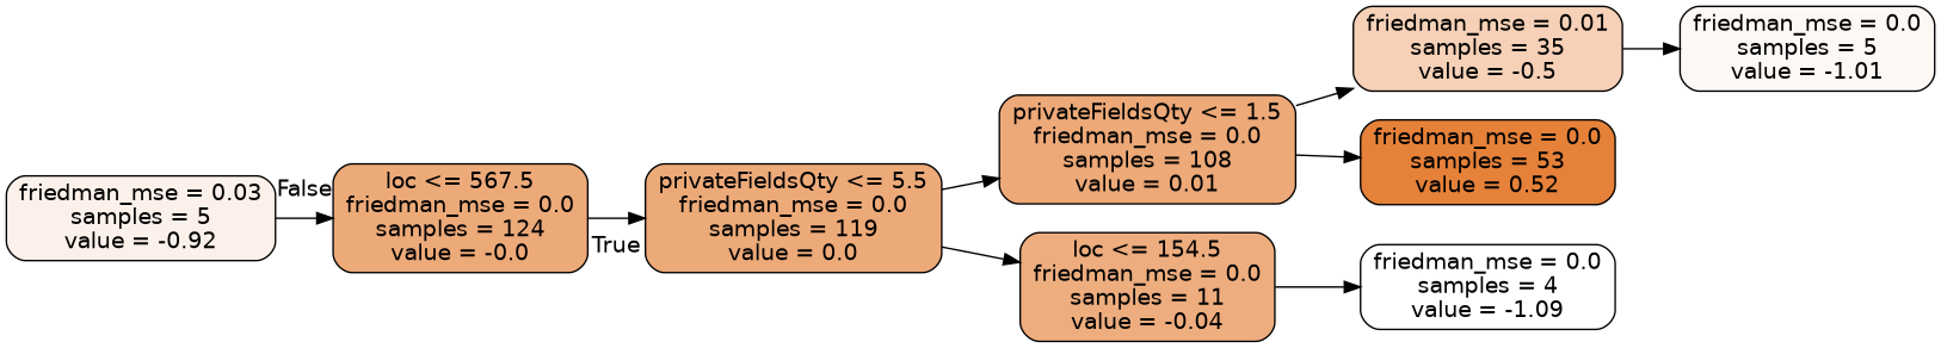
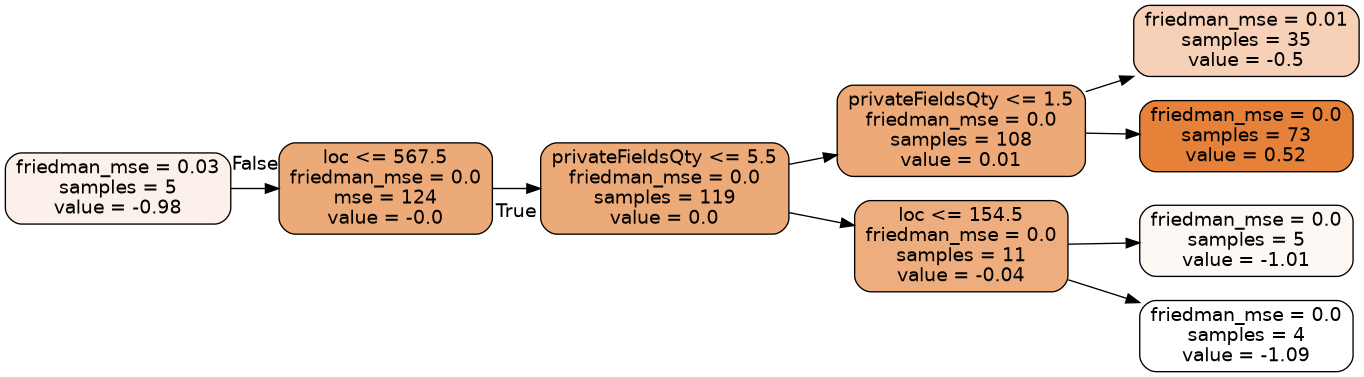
  digraph {
    rankdir=LR
    node [color=black fillcolor="#edaa79" fontname=helvetica shape=box style="filled, rounded"]
    edge [fontname=helvetica]
-   n1 [label="loc <= 567.5\nfriedman_mse = 0.0\nsamples = 124\nvalue = -0.0"]
+   n1 [label="loc <= 567.5\nfriedman_mse = 0.0\nmse = 124\nvalue = -0.0"]
    n2 [label="privateFieldsQty <= 5.5\nfriedman_mse = 0.0\nsamples = 119\nvalue = 0.0"]
    n3 [fillcolor="#eda978" label="privateFieldsQty <= 1.5\nfriedman_mse = 0.0\nsamples = 108\nvalue = 0.01"]
    n4 [fillcolor="#eead7e" label="loc <= 154.5\nfriedman_mse = 0.0\nsamples = 11\nvalue = -0.04"]
-   n5 [fillcolor="#fcf1ea" label="friedman_mse = 0.03\nsamples = 5\nvalue = -0.92"]
+   n5 [fillcolor="#fcf1ea" label="friedman_mse = 0.03\nsamples = 5\nvalue = -0.98"]
    n6 [fillcolor="#f6d1b7" label="friedman_mse = 0.01\nsamples = 35\nvalue = -0.5"]
-   n7 [fillcolor="#e58139" label="friedman_mse = 0.0\nsamples = 53\nvalue = 0.52"]
+   n7 [fillcolor="#e58139" label="friedman_mse = 0.0\nsamples = 73\nvalue = 0.52"]
    n8 [fillcolor="#fef8f5" label="friedman_mse = 0.0\nsamples = 5\nvalue = -1.01"]
    n9 [fillcolor="#ffffff" label="friedman_mse = 0.0\nsamples = 4\nvalue = -1.09"]
    n1 -> n2 [headlabel=True labelangle=45 labeldistance=2.5]
    n2 -> n3
    n2 -> n4
    n3 -> n6
    n3 -> n7
-   n6 -> n8
+   n4 -> n8
    n4 -> n9
    n5 -> n1 [headlabel=False labelangle=-45 labeldistance=2.5]
  }
